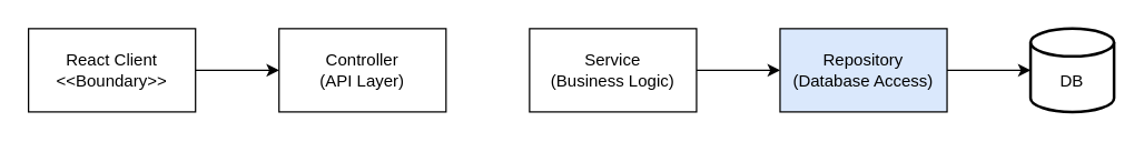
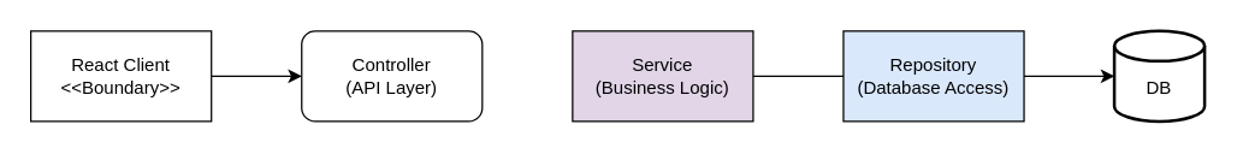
  <mxCell id="0" />
  <mxCell id="1" parent="0" />
  <mxCell id="2" style="edgeStyle=orthogonalEdgeStyle;rounded=0;orthogonalLoop=1;jettySize=auto;html=1;exitX=1;exitY=0.5;exitDx=0;exitDy=0;entryX=0;entryY=0.5;entryDx=0;entryDy=0;startArrow=none;startFill=0;" parent="1" source="3" target="4" edge="1"><mxGeometry relative="1" as="geometry" /></mxCell>
  <mxCell id="3" value="React Client&lt;div&gt;&amp;lt;&amp;lt;Boundary&amp;gt;&amp;gt;&lt;/div&gt;" style="rounded=0;whiteSpace=wrap;html=1;" parent="1" vertex="1"><mxGeometry x="20" y="20" width="120" height="60" as="geometry" /></mxCell>
- <mxCell id="4" value="Controller&lt;br&gt;(API Layer)" style="rounded=0;whiteSpace=wrap;html=1;" parent="1" vertex="1"><mxGeometry x="200" y="20" width="120" height="60" as="geometry" /></mxCell>
- <mxCell id="5" style="edgeStyle=orthogonalEdgeStyle;rounded=0;orthogonalLoop=1;jettySize=auto;html=1;exitX=1;exitY=0.5;exitDx=0;exitDy=0;entryX=0;entryY=0.5;entryDx=0;entryDy=0;startArrow=none;startFill=0;" parent="1" source="6" target="7" edge="1"><mxGeometry relative="1" as="geometry" /></mxCell>
- <mxCell id="6" value="Service&lt;br&gt;(Business Logic)" style="rounded=0;whiteSpace=wrap;html=1;" parent="1" vertex="1"><mxGeometry x="380" y="20" width="120" height="60" as="geometry" /></mxCell>
+ <mxCell id="4" value="Controller&lt;br&gt;(API Layer)" style="whiteSpace=wrap;html=1;rounded=1;" parent="1" vertex="1"><mxGeometry x="200" y="20" width="120" height="60" as="geometry" /></mxCell>
+ <mxCell id="5" style="edgeStyle=orthogonalEdgeStyle;rounded=0;orthogonalLoop=1;jettySize=auto;html=1;exitX=1;exitY=0.5;exitDx=0;exitDy=0;entryX=0;entryY=0.5;entryDx=0;entryDy=0;startArrow=none;startFill=0;endArrow=none;" parent="1" source="6" target="7" edge="1"><mxGeometry relative="1" as="geometry" /></mxCell>
+ <mxCell id="6" value="Service&lt;br&gt;(Business Logic)" style="rounded=0;whiteSpace=wrap;html=1;fillColor=#e1d5e7;" parent="1" vertex="1"><mxGeometry x="380" y="20" width="120" height="60" as="geometry" /></mxCell>
  <mxCell id="7" value="Repository&lt;br&gt;(Database Access)" style="rounded=0;whiteSpace=wrap;html=1;fillColor=#dae8fc;" parent="1" vertex="1"><mxGeometry x="560" y="20" width="120" height="60" as="geometry" /></mxCell>
  <mxCell id="8" value="&lt;div&gt;&lt;br&gt;&lt;/div&gt;DB" style="strokeWidth=2;html=1;shape=mxgraph.flowchart.database;whiteSpace=wrap;" parent="1" vertex="1"><mxGeometry x="740" y="20" width="60" height="60" as="geometry" /></mxCell>
  <mxCell id="9" style="edgeStyle=orthogonalEdgeStyle;rounded=0;orthogonalLoop=1;jettySize=auto;html=1;exitX=1;exitY=0.5;exitDx=0;exitDy=0;entryX=0;entryY=0.5;entryDx=0;entryDy=0;entryPerimeter=0;startArrow=none;startFill=0;" parent="1" source="7" target="8" edge="1"><mxGeometry relative="1" as="geometry" /></mxCell>
